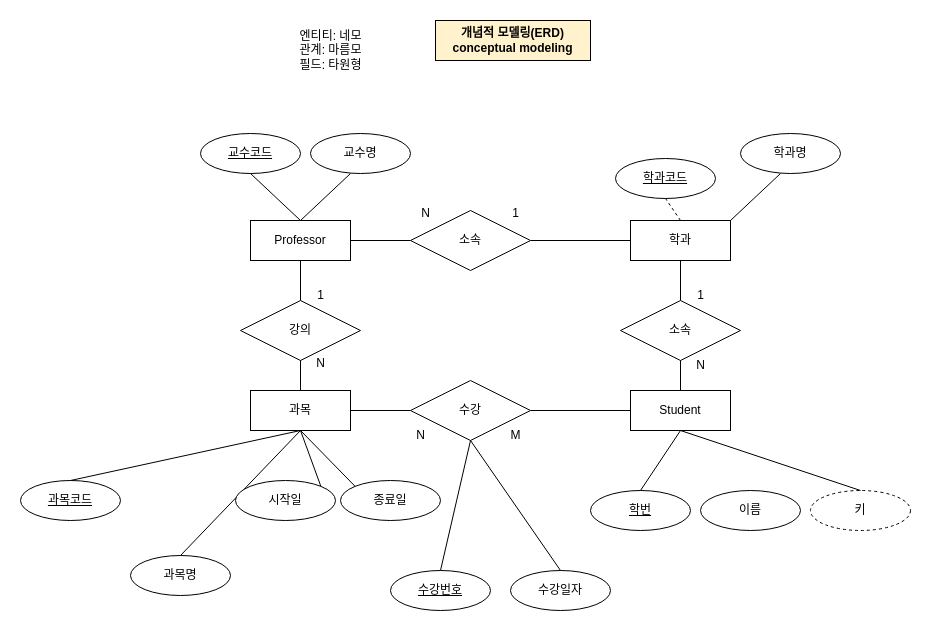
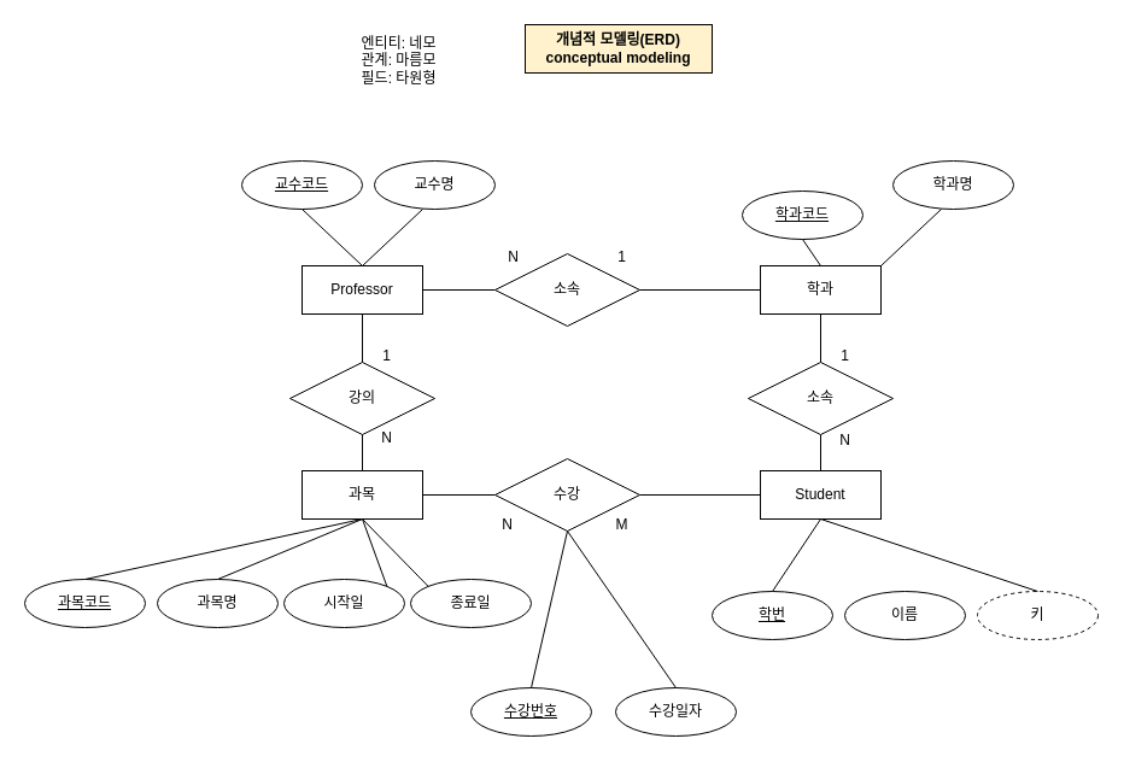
  <mxCell id="0" />
  <mxCell id="1" parent="0" />
  <mxCell id="2" value="Student" style="whiteSpace=wrap;html=1;align=center;" vertex="1" parent="1"><mxGeometry x="630" y="390" width="100" height="40" as="geometry" /></mxCell>
  <mxCell id="3" value="학과" style="whiteSpace=wrap;html=1;align=center;" vertex="1" parent="1"><mxGeometry x="630" y="220" width="100" height="40" as="geometry" /></mxCell>
  <mxCell id="4" value="Professor" style="whiteSpace=wrap;html=1;align=center;" vertex="1" parent="1"><mxGeometry x="250" y="220" width="100" height="40" as="geometry" /></mxCell>
  <mxCell id="5" value="과목" style="whiteSpace=wrap;html=1;align=center;" vertex="1" parent="1"><mxGeometry x="250" y="390" width="100" height="40" as="geometry" /></mxCell>
  <mxCell id="6" value="소속" style="shape=rhombus;perimeter=rhombusPerimeter;whiteSpace=wrap;html=1;align=center;" vertex="1" parent="1"><mxGeometry x="620" y="300" width="120" height="60" as="geometry" /></mxCell>
  <mxCell id="7" value="" style="endArrow=none;html=1;rounded=0;exitX=0.5;exitY=1;exitDx=0;exitDy=0;" edge="1" parent="1" source="3"><mxGeometry relative="1" as="geometry"><mxPoint x="520" y="300" as="sourcePoint" /><mxPoint x="680" y="300" as="targetPoint" /></mxGeometry></mxCell>
  <mxCell id="8" value="" style="endArrow=none;html=1;rounded=0;exitX=0.5;exitY=1;exitDx=0;exitDy=0;entryX=0.5;entryY=0;entryDx=0;entryDy=0;" edge="1" parent="1" source="6" target="2"><mxGeometry relative="1" as="geometry"><mxPoint x="653" y="370" as="sourcePoint" /><mxPoint x="653" y="410" as="targetPoint" /></mxGeometry></mxCell>
  <mxCell id="9" value="소속" style="shape=rhombus;perimeter=rhombusPerimeter;whiteSpace=wrap;html=1;align=center;" vertex="1" parent="1"><mxGeometry x="410" y="210" width="120" height="60" as="geometry" /></mxCell>
  <mxCell id="10" value="" style="endArrow=none;html=1;rounded=0;exitX=1;exitY=0.5;exitDx=0;exitDy=0;entryX=0;entryY=0.5;entryDx=0;entryDy=0;" edge="1" parent="1" source="4" target="9"><mxGeometry relative="1" as="geometry"><mxPoint x="450" y="170" as="sourcePoint" /><mxPoint x="390" y="240" as="targetPoint" /></mxGeometry></mxCell>
  <mxCell id="11" value="" style="endArrow=none;html=1;rounded=0;exitX=1;exitY=0.5;exitDx=0;exitDy=0;entryX=0;entryY=0.5;entryDx=0;entryDy=0;" edge="1" parent="1" source="9" target="3"><mxGeometry relative="1" as="geometry"><mxPoint x="620" y="240" as="sourcePoint" /><mxPoint x="560" y="300" as="targetPoint" /></mxGeometry></mxCell>
  <mxCell id="12" value="수강" style="shape=rhombus;perimeter=rhombusPerimeter;whiteSpace=wrap;html=1;align=center;" vertex="1" parent="1"><mxGeometry x="410" y="380" width="120" height="60" as="geometry" /></mxCell>
  <mxCell id="13" value="" style="endArrow=none;html=1;rounded=0;exitX=1;exitY=0.5;exitDx=0;exitDy=0;entryX=0;entryY=0.5;entryDx=0;entryDy=0;" edge="1" parent="1" target="12" source="5"><mxGeometry relative="1" as="geometry"><mxPoint x="360" y="410" as="sourcePoint" /><mxPoint x="390" y="410" as="targetPoint" /></mxGeometry></mxCell>
  <mxCell id="14" value="" style="endArrow=none;html=1;rounded=0;exitX=1;exitY=0.5;exitDx=0;exitDy=0;entryX=0;entryY=0.5;entryDx=0;entryDy=0;" edge="1" parent="1" source="12"><mxGeometry relative="1" as="geometry"><mxPoint x="620" y="410" as="sourcePoint" /><mxPoint x="630" y="410" as="targetPoint" /></mxGeometry></mxCell>
  <mxCell id="15" value="강의" style="shape=rhombus;perimeter=rhombusPerimeter;whiteSpace=wrap;html=1;align=center;" vertex="1" parent="1"><mxGeometry x="240" y="300" width="120" height="60" as="geometry" /></mxCell>
  <mxCell id="16" value="" style="endArrow=none;html=1;rounded=0;exitX=0.5;exitY=1;exitDx=0;exitDy=0;" edge="1" parent="1"><mxGeometry relative="1" as="geometry"><mxPoint x="300" y="260" as="sourcePoint" /><mxPoint x="300" y="300" as="targetPoint" /></mxGeometry></mxCell>
  <mxCell id="17" value="" style="endArrow=none;html=1;rounded=0;exitX=0.5;exitY=1;exitDx=0;exitDy=0;entryX=0.5;entryY=0;entryDx=0;entryDy=0;" edge="1" parent="1" source="15"><mxGeometry relative="1" as="geometry"><mxPoint x="273" y="370" as="sourcePoint" /><mxPoint x="300" y="390" as="targetPoint" /></mxGeometry></mxCell>
  <mxCell id="18" value="1" style="text;html=1;align=center;verticalAlign=middle;resizable=0;points=[];autosize=1;strokeColor=none;fillColor=none;" vertex="1" parent="1"><mxGeometry x="685" y="280" width="30" height="30" as="geometry" /></mxCell>
  <mxCell id="19" value="N" style="text;html=1;align=center;verticalAlign=middle;resizable=0;points=[];autosize=1;strokeColor=none;fillColor=none;" vertex="1" parent="1"><mxGeometry x="685" y="350" width="30" height="30" as="geometry" /></mxCell>
  <mxCell id="20" value="N" style="text;html=1;align=center;verticalAlign=middle;resizable=0;points=[];autosize=1;strokeColor=none;fillColor=none;" vertex="1" parent="1"><mxGeometry x="410" y="198" width="30" height="30" as="geometry" /></mxCell>
  <mxCell id="21" value="1" style="text;html=1;align=center;verticalAlign=middle;resizable=0;points=[];autosize=1;strokeColor=none;fillColor=none;" vertex="1" parent="1"><mxGeometry x="500" y="198" width="30" height="30" as="geometry" /></mxCell>
  <mxCell id="22" value="N" style="text;html=1;align=center;verticalAlign=middle;resizable=0;points=[];autosize=1;strokeColor=none;fillColor=none;" vertex="1" parent="1"><mxGeometry x="305" y="348" width="30" height="30" as="geometry" /></mxCell>
  <mxCell id="23" value="1" style="text;html=1;align=center;verticalAlign=middle;resizable=0;points=[];autosize=1;strokeColor=none;fillColor=none;" vertex="1" parent="1"><mxGeometry x="305" y="280" width="30" height="30" as="geometry" /></mxCell>
  <mxCell id="24" value="N" style="text;html=1;align=center;verticalAlign=middle;resizable=0;points=[];autosize=1;strokeColor=none;fillColor=none;" vertex="1" parent="1"><mxGeometry x="405" y="420" width="30" height="30" as="geometry" /></mxCell>
  <mxCell id="25" value="M" style="text;html=1;align=center;verticalAlign=middle;resizable=0;points=[];autosize=1;strokeColor=none;fillColor=none;" vertex="1" parent="1"><mxGeometry x="500" y="420" width="30" height="30" as="geometry" /></mxCell>
  <mxCell id="26" value="학번" style="ellipse;whiteSpace=wrap;html=1;align=center;fontStyle=4;" vertex="1" parent="1"><mxGeometry x="590" y="490" width="100" height="40" as="geometry" /></mxCell>
  <mxCell id="27" value="엔티티: 네모&lt;div&gt;관계: 마름모&lt;/div&gt;&lt;div&gt;필드: 타원형&lt;/div&gt;" style="text;html=1;align=center;verticalAlign=middle;resizable=0;points=[];autosize=1;strokeColor=none;fillColor=none;" vertex="1" parent="1"><mxGeometry x="290" y="20" width="80" height="60" as="geometry" /></mxCell>
  <mxCell id="28" value="" style="endArrow=none;html=1;rounded=0;exitX=0.5;exitY=1;exitDx=0;exitDy=0;entryX=0.5;entryY=0;entryDx=0;entryDy=0;" edge="1" parent="1" source="2" target="26"><mxGeometry relative="1" as="geometry"><mxPoint x="690" y="270" as="sourcePoint" /><mxPoint x="690" y="310" as="targetPoint" /></mxGeometry></mxCell>
  <mxCell id="29" value="&lt;b&gt;개념적 모델링(ERD)&lt;/b&gt;&lt;div&gt;&lt;b&gt;conceptual modeling&lt;/b&gt;&lt;/div&gt;" style="whiteSpace=wrap;html=1;fillColor=#fff2cc;" vertex="1" parent="1"><mxGeometry x="435" y="20" width="155" height="40" as="geometry" /></mxCell>
  <mxCell id="30" value="학과코드" style="ellipse;whiteSpace=wrap;html=1;align=center;fontStyle=4;" vertex="1" parent="1"><mxGeometry x="615" y="158" width="100" height="40" as="geometry" /></mxCell>
- <mxCell id="31" value="" style="endArrow=none;html=1;rounded=0;exitX=0.5;exitY=0;exitDx=0;exitDy=0;entryX=0.5;entryY=1;entryDx=0;entryDy=0;dashed=1;" edge="1" parent="1" target="30" source="3"><mxGeometry relative="1" as="geometry"><mxPoint x="690" y="50" as="sourcePoint" /><mxPoint x="690" y="150" as="targetPoint" /></mxGeometry></mxCell>
+ <mxCell id="31" value="" style="endArrow=none;html=1;rounded=0;exitX=0.5;exitY=0;exitDx=0;exitDy=0;entryX=0.5;entryY=1;entryDx=0;entryDy=0;" edge="1" parent="1" target="30" source="3"><mxGeometry relative="1" as="geometry"><mxPoint x="690" y="50" as="sourcePoint" /><mxPoint x="690" y="150" as="targetPoint" /></mxGeometry></mxCell>
  <mxCell id="32" value="교수코드" style="ellipse;whiteSpace=wrap;html=1;align=center;fontStyle=4;" vertex="1" parent="1"><mxGeometry x="200" y="133" width="100" height="40" as="geometry" /></mxCell>
  <mxCell id="33" value="" style="endArrow=none;html=1;rounded=0;exitX=0.5;exitY=0;exitDx=0;exitDy=0;entryX=0.5;entryY=1;entryDx=0;entryDy=0;" edge="1" parent="1" target="32"><mxGeometry relative="1" as="geometry"><mxPoint x="300" y="220" as="sourcePoint" /><mxPoint x="310" y="150" as="targetPoint" /></mxGeometry></mxCell>
  <mxCell id="34" value="과목코드" style="ellipse;whiteSpace=wrap;html=1;align=center;fontStyle=4;" vertex="1" parent="1"><mxGeometry x="20" y="480" width="100" height="40" as="geometry" /></mxCell>
  <mxCell id="35" value="" style="endArrow=none;html=1;rounded=0;exitX=0.5;exitY=1;exitDx=0;exitDy=0;entryX=0.5;entryY=0;entryDx=0;entryDy=0;" edge="1" parent="1" target="34"><mxGeometry relative="1" as="geometry"><mxPoint x="300" y="430" as="sourcePoint" /><mxPoint x="310" y="310" as="targetPoint" /></mxGeometry></mxCell>
  <mxCell id="36" value="수강번호" style="ellipse;whiteSpace=wrap;html=1;align=center;fontStyle=4;" vertex="1" parent="1"><mxGeometry x="390" y="570" width="100" height="40" as="geometry" /></mxCell>
  <mxCell id="37" value="" style="endArrow=none;html=1;rounded=0;exitX=0.5;exitY=1;exitDx=0;exitDy=0;entryX=0.5;entryY=0;entryDx=0;entryDy=0;" edge="1" parent="1" target="36"><mxGeometry relative="1" as="geometry"><mxPoint x="470" y="440" as="sourcePoint" /><mxPoint x="480" y="320" as="targetPoint" /></mxGeometry></mxCell>
  <mxCell id="38" value="교수명" style="ellipse;whiteSpace=wrap;html=1;align=center;" vertex="1" parent="1"><mxGeometry x="310" y="133" width="100" height="40" as="geometry" /></mxCell>
  <mxCell id="39" value="" style="endArrow=none;html=1;rounded=0;exitX=0.5;exitY=0;exitDx=0;exitDy=0;entryX=0.4;entryY=1;entryDx=0;entryDy=0;entryPerimeter=0;" edge="1" parent="1" source="4" target="38"><mxGeometry relative="1" as="geometry"><mxPoint x="310" y="230" as="sourcePoint" /><mxPoint x="260" y="183" as="targetPoint" /></mxGeometry></mxCell>
  <mxCell id="40" value="학과명" style="ellipse;whiteSpace=wrap;html=1;align=center;" vertex="1" parent="1"><mxGeometry x="740" y="133" width="100" height="40" as="geometry" /></mxCell>
  <mxCell id="41" value="" style="endArrow=none;html=1;rounded=0;exitX=0.5;exitY=0;exitDx=0;exitDy=0;entryX=0.4;entryY=1;entryDx=0;entryDy=0;entryPerimeter=0;" edge="1" parent="1" target="40"><mxGeometry relative="1" as="geometry"><mxPoint x="730" y="220" as="sourcePoint" /><mxPoint x="690" y="183" as="targetPoint" /></mxGeometry></mxCell>
  <mxCell id="42" value="이름" style="ellipse;whiteSpace=wrap;html=1;align=center;" vertex="1" parent="1"><mxGeometry x="700" y="490" width="100" height="40" as="geometry" /></mxCell>
  <mxCell id="43" value="키" style="ellipse;whiteSpace=wrap;html=1;align=center;dashed=1;" vertex="1" parent="1"><mxGeometry x="810" y="490" width="100" height="40" as="geometry" /></mxCell>
  <mxCell id="44" value="" style="endArrow=none;html=1;rounded=0;exitX=0.5;exitY=1;exitDx=0;exitDy=0;entryX=0.5;entryY=0;entryDx=0;entryDy=0;" edge="1" parent="1" target="43" source="2"><mxGeometry relative="1" as="geometry"><mxPoint x="730" y="380" as="sourcePoint" /><mxPoint x="740" y="480" as="targetPoint" /></mxGeometry></mxCell>
  <mxCell id="45" value="수강일자" style="ellipse;whiteSpace=wrap;html=1;align=center;" vertex="1" parent="1"><mxGeometry x="510" y="570" width="100" height="40" as="geometry" /></mxCell>
  <mxCell id="46" value="" style="endArrow=none;html=1;rounded=0;exitX=0.5;exitY=1;exitDx=0;exitDy=0;entryX=0.5;entryY=0;entryDx=0;entryDy=0;" edge="1" parent="1" target="45"><mxGeometry relative="1" as="geometry"><mxPoint x="470" y="440" as="sourcePoint" /><mxPoint x="480" y="540" as="targetPoint" /></mxGeometry></mxCell>
- <mxCell id="47" value="과목명" style="ellipse;whiteSpace=wrap;html=1;align=center;" vertex="1" parent="1"><mxGeometry x="130" y="555" width="100" height="40" as="geometry" /></mxCell>
+ <mxCell id="47" value="과목명" style="ellipse;whiteSpace=wrap;html=1;align=center;" vertex="1" parent="1"><mxGeometry x="130" y="480" width="100" height="40" as="geometry" /></mxCell>
  <mxCell id="48" value="" style="endArrow=none;html=1;rounded=0;exitX=0.5;exitY=1;exitDx=0;exitDy=0;entryX=0.5;entryY=0;entryDx=0;entryDy=0;" edge="1" parent="1" source="5" target="47"><mxGeometry relative="1" as="geometry"><mxPoint x="310" y="440" as="sourcePoint" /><mxPoint x="240" y="490" as="targetPoint" /></mxGeometry></mxCell>
  <mxCell id="49" value="시작일&lt;span style=&quot;color: rgba(0, 0, 0, 0); font-family: monospace; font-size: 0px; text-align: start; text-wrap: nowrap;&quot;&gt;%3CmxGraphModel%3E%3Croot%3E%3CmxCell%20id%3D%220%22%2F%3E%3CmxCell%20id%3D%221%22%20parent%3D%220%22%2F%3E%3CmxCell%20id%3D%222%22%20value%3D%22%EA%B3%BC%EB%AA%A9%EB%AA%85%22%20style%3D%22ellipse%3BwhiteSpace%3Dwrap%3Bhtml%3D1%3Balign%3Dcenter%3B%22%20vertex%3D%221%22%20parent%3D%221%22%3E%3CmxGeometry%20x%3D%22150%22%20y%3D%22380%22%20width%3D%22100%22%20height%3D%2240%22%20as%3D%22geometry%22%2F%3E%3C%2FmxCell%3E%3C%2Froot%3E%3C%2FmxGraphModel%3E&lt;/span&gt;" style="ellipse;whiteSpace=wrap;html=1;align=center;" vertex="1" parent="1"><mxGeometry x="235" y="480" width="100" height="40" as="geometry" /></mxCell>
  <mxCell id="50" value="종료일" style="ellipse;whiteSpace=wrap;html=1;align=center;" vertex="1" parent="1"><mxGeometry x="340" y="480" width="100" height="40" as="geometry" /></mxCell>
  <mxCell id="51" value="" style="endArrow=none;html=1;rounded=0;entryX=0;entryY=0;entryDx=0;entryDy=0;" edge="1" parent="1" target="50"><mxGeometry relative="1" as="geometry"><mxPoint x="300" y="430" as="sourcePoint" /><mxPoint x="340" y="540" as="targetPoint" /></mxGeometry></mxCell>
  <mxCell id="52" value="" style="endArrow=none;html=1;rounded=0;entryX=1;entryY=0;entryDx=0;entryDy=0;exitX=0.5;exitY=1;exitDx=0;exitDy=0;" edge="1" parent="1" source="5" target="49"><mxGeometry relative="1" as="geometry"><mxPoint x="310" y="440" as="sourcePoint" /><mxPoint x="350" y="550" as="targetPoint" /></mxGeometry></mxCell>
